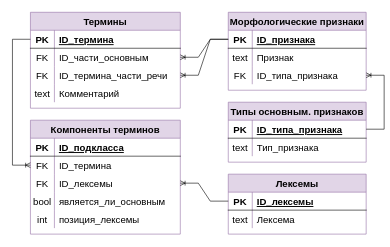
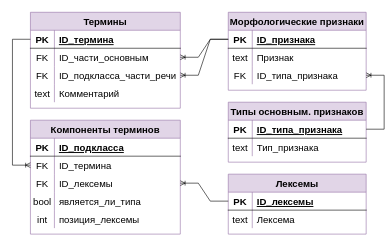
  <mxCell id="0" />
  <mxCell id="1" parent="0" />
  <mxCell id="2" value="Лексемы" style="shape=table;startSize=30;container=1;collapsible=1;childLayout=tableLayout;fixedRows=1;rowLines=0;fontStyle=1;align=center;resizeLast=1;fillColor=#e1d5e7;strokeColor=#9673a6;fontSize=16;" parent="1" vertex="1"><mxGeometry x="380" y="290" width="230" height="100" as="geometry" /></mxCell>
  <mxCell id="3" value="" style="shape=tableRow;horizontal=0;startSize=0;swimlaneHead=0;swimlaneBody=0;fillColor=none;collapsible=0;dropTarget=0;points=[[0,0.5],[1,0.5]];portConstraint=eastwest;top=0;left=0;right=0;bottom=1;fontSize=16;" parent="2" vertex="1"><mxGeometry y="30" width="230" height="30" as="geometry" /></mxCell>
  <mxCell id="4" value="PK" style="shape=partialRectangle;connectable=0;fillColor=none;top=0;left=0;bottom=0;right=0;fontStyle=1;overflow=hidden;fontSize=16;" parent="3" vertex="1"><mxGeometry width="40" height="30" as="geometry"><mxRectangle width="40" height="30" as="alternateBounds" /></mxGeometry></mxCell>
  <mxCell id="5" value="ID_лексемы" style="shape=partialRectangle;connectable=0;fillColor=none;top=0;left=0;bottom=0;right=0;align=left;spacingLeft=6;fontStyle=5;overflow=hidden;fontSize=16;" parent="3" vertex="1"><mxGeometry x="40" width="190" height="30" as="geometry"><mxRectangle width="190" height="30" as="alternateBounds" /></mxGeometry></mxCell>
  <mxCell id="6" value="" style="shape=tableRow;horizontal=0;startSize=0;swimlaneHead=0;swimlaneBody=0;fillColor=none;collapsible=0;dropTarget=0;points=[[0,0.5],[1,0.5]];portConstraint=eastwest;top=0;left=0;right=0;bottom=0;fontSize=16;" parent="2" vertex="1"><mxGeometry y="60" width="230" height="30" as="geometry" /></mxCell>
  <mxCell id="7" value="text" style="shape=partialRectangle;connectable=0;fillColor=none;top=0;left=0;bottom=0;right=0;editable=1;overflow=hidden;fontSize=16;" parent="6" vertex="1"><mxGeometry width="40" height="30" as="geometry"><mxRectangle width="40" height="30" as="alternateBounds" /></mxGeometry></mxCell>
  <mxCell id="8" value="Лексема" style="shape=partialRectangle;connectable=0;fillColor=none;top=0;left=0;bottom=0;right=0;align=left;spacingLeft=6;overflow=hidden;fontSize=16;" parent="6" vertex="1"><mxGeometry x="40" width="190" height="30" as="geometry"><mxRectangle width="190" height="30" as="alternateBounds" /></mxGeometry></mxCell>
  <mxCell id="9" value="Термины" style="shape=table;startSize=30;container=1;collapsible=1;childLayout=tableLayout;fixedRows=1;rowLines=0;fontStyle=1;align=center;resizeLast=1;fillColor=#e1d5e7;strokeColor=#9673a6;fontSize=16;" parent="1" vertex="1"><mxGeometry x="50" y="20" width="250" height="160" as="geometry" /></mxCell>
  <mxCell id="10" value="" style="shape=tableRow;horizontal=0;startSize=0;swimlaneHead=0;swimlaneBody=0;fillColor=none;collapsible=0;dropTarget=0;points=[[0,0.5],[1,0.5]];portConstraint=eastwest;top=0;left=0;right=0;bottom=1;fontSize=16;" parent="9" vertex="1"><mxGeometry y="30" width="250" height="30" as="geometry" /></mxCell>
  <mxCell id="11" value="PK" style="shape=partialRectangle;connectable=0;fillColor=none;top=0;left=0;bottom=0;right=0;fontStyle=1;overflow=hidden;fontSize=16;" parent="10" vertex="1"><mxGeometry width="40" height="30" as="geometry"><mxRectangle width="40" height="30" as="alternateBounds" /></mxGeometry></mxCell>
  <mxCell id="12" value="ID_термина" style="shape=partialRectangle;connectable=0;fillColor=none;top=0;left=0;bottom=0;right=0;align=left;spacingLeft=6;fontStyle=5;overflow=hidden;fontSize=16;" parent="10" vertex="1"><mxGeometry x="40" width="210" height="30" as="geometry"><mxRectangle width="210" height="30" as="alternateBounds" /></mxGeometry></mxCell>
  <mxCell id="13" value="" style="shape=tableRow;horizontal=0;startSize=0;swimlaneHead=0;swimlaneBody=0;fillColor=none;collapsible=0;dropTarget=0;points=[[0,0.5],[1,0.5]];portConstraint=eastwest;top=0;left=0;right=0;bottom=0;fontSize=16;" parent="9" vertex="1"><mxGeometry y="60" width="250" height="30" as="geometry" /></mxCell>
  <mxCell id="14" value="FK" style="shape=partialRectangle;connectable=0;fillColor=none;top=0;left=0;bottom=0;right=0;editable=1;overflow=hidden;fontSize=16;" parent="13" vertex="1"><mxGeometry width="40" height="30" as="geometry"><mxRectangle width="40" height="30" as="alternateBounds" /></mxGeometry></mxCell>
  <mxCell id="15" value="ID_части_основным" style="shape=partialRectangle;connectable=0;fillColor=none;top=0;left=0;bottom=0;right=0;align=left;spacingLeft=6;overflow=hidden;fontSize=16;" parent="13" vertex="1"><mxGeometry x="40" width="210" height="30" as="geometry"><mxRectangle width="210" height="30" as="alternateBounds" /></mxGeometry></mxCell>
  <mxCell id="16" value="" style="shape=tableRow;horizontal=0;startSize=0;swimlaneHead=0;swimlaneBody=0;fillColor=none;collapsible=0;dropTarget=0;points=[[0,0.5],[1,0.5]];portConstraint=eastwest;top=0;left=0;right=0;bottom=0;fontSize=16;" parent="9" vertex="1"><mxGeometry y="90" width="250" height="30" as="geometry" /></mxCell>
  <mxCell id="17" value="FK" style="shape=partialRectangle;connectable=0;fillColor=none;top=0;left=0;bottom=0;right=0;editable=1;overflow=hidden;fontSize=16;" parent="16" vertex="1"><mxGeometry width="40" height="30" as="geometry"><mxRectangle width="40" height="30" as="alternateBounds" /></mxGeometry></mxCell>
- <mxCell id="18" value="ID_термина_части_речи" style="shape=partialRectangle;connectable=0;fillColor=none;top=0;left=0;bottom=0;right=0;align=left;spacingLeft=6;overflow=hidden;fontSize=16;" parent="16" vertex="1"><mxGeometry x="40" width="210" height="30" as="geometry"><mxRectangle width="210" height="30" as="alternateBounds" /></mxGeometry></mxCell>
+ <mxCell id="18" value="ID_подкласса_части_речи" style="shape=partialRectangle;connectable=0;fillColor=none;top=0;left=0;bottom=0;right=0;align=left;spacingLeft=6;overflow=hidden;fontSize=16;" parent="16" vertex="1"><mxGeometry x="40" width="210" height="30" as="geometry"><mxRectangle width="210" height="30" as="alternateBounds" /></mxGeometry></mxCell>
  <mxCell id="19" value="" style="shape=tableRow;horizontal=0;startSize=0;swimlaneHead=0;swimlaneBody=0;fillColor=none;collapsible=0;dropTarget=0;points=[[0,0.5],[1,0.5]];portConstraint=eastwest;top=0;left=0;right=0;bottom=0;fontSize=16;" parent="9" vertex="1"><mxGeometry y="120" width="250" height="30" as="geometry" /></mxCell>
  <mxCell id="20" value="text" style="shape=partialRectangle;connectable=0;fillColor=none;top=0;left=0;bottom=0;right=0;editable=1;overflow=hidden;fontSize=16;" parent="19" vertex="1"><mxGeometry width="40" height="30" as="geometry"><mxRectangle width="40" height="30" as="alternateBounds" /></mxGeometry></mxCell>
  <mxCell id="21" value="Комментарий" style="shape=partialRectangle;connectable=0;fillColor=none;top=0;left=0;bottom=0;right=0;align=left;spacingLeft=6;overflow=hidden;fontSize=16;" parent="19" vertex="1"><mxGeometry x="40" width="210" height="30" as="geometry"><mxRectangle width="210" height="30" as="alternateBounds" /></mxGeometry></mxCell>
  <mxCell id="22" value="Морфологические признаки" style="shape=table;startSize=30;container=1;collapsible=1;childLayout=tableLayout;fixedRows=1;rowLines=0;fontStyle=1;align=center;resizeLast=1;fillColor=#e1d5e7;strokeColor=#9673a6;fontSize=16;" parent="1" vertex="1"><mxGeometry x="380" y="20" width="230" height="130" as="geometry"><mxRectangle x="540" y="-710" width="260" height="30" as="alternateBounds" /></mxGeometry></mxCell>
  <mxCell id="23" value="" style="shape=tableRow;horizontal=0;startSize=0;swimlaneHead=0;swimlaneBody=0;fillColor=none;collapsible=0;dropTarget=0;points=[[0,0.5],[1,0.5]];portConstraint=eastwest;top=0;left=0;right=0;bottom=1;fontSize=16;" parent="22" vertex="1"><mxGeometry y="30" width="230" height="30" as="geometry" /></mxCell>
  <mxCell id="24" value="PK" style="shape=partialRectangle;connectable=0;fillColor=none;top=0;left=0;bottom=0;right=0;fontStyle=1;overflow=hidden;fontSize=16;" parent="23" vertex="1"><mxGeometry width="40" height="30" as="geometry"><mxRectangle width="40" height="30" as="alternateBounds" /></mxGeometry></mxCell>
  <mxCell id="25" value="ID_признака" style="shape=partialRectangle;connectable=0;fillColor=none;top=0;left=0;bottom=0;right=0;align=left;spacingLeft=6;fontStyle=5;overflow=hidden;fontSize=16;" parent="23" vertex="1"><mxGeometry x="40" width="190" height="30" as="geometry"><mxRectangle width="190" height="30" as="alternateBounds" /></mxGeometry></mxCell>
  <mxCell id="26" value="" style="shape=tableRow;horizontal=0;startSize=0;swimlaneHead=0;swimlaneBody=0;fillColor=none;collapsible=0;dropTarget=0;points=[[0,0.5],[1,0.5]];portConstraint=eastwest;top=0;left=0;right=0;bottom=0;fontSize=16;" parent="22" vertex="1"><mxGeometry y="60" width="230" height="30" as="geometry" /></mxCell>
  <mxCell id="27" value="text" style="shape=partialRectangle;connectable=0;fillColor=none;top=0;left=0;bottom=0;right=0;editable=1;overflow=hidden;fontSize=16;" parent="26" vertex="1"><mxGeometry width="40" height="30" as="geometry"><mxRectangle width="40" height="30" as="alternateBounds" /></mxGeometry></mxCell>
  <mxCell id="28" value="Признак" style="shape=partialRectangle;connectable=0;fillColor=none;top=0;left=0;bottom=0;right=0;align=left;spacingLeft=6;overflow=hidden;fontSize=16;" parent="26" vertex="1"><mxGeometry x="40" width="190" height="30" as="geometry"><mxRectangle width="190" height="30" as="alternateBounds" /></mxGeometry></mxCell>
  <mxCell id="29" value="" style="shape=tableRow;horizontal=0;startSize=0;swimlaneHead=0;swimlaneBody=0;fillColor=none;collapsible=0;dropTarget=0;points=[[0,0.5],[1,0.5]];portConstraint=eastwest;top=0;left=0;right=0;bottom=0;fontSize=16;" parent="22" vertex="1"><mxGeometry y="90" width="230" height="30" as="geometry" /></mxCell>
  <mxCell id="30" value="FK" style="shape=partialRectangle;connectable=0;fillColor=none;top=0;left=0;bottom=0;right=0;editable=1;overflow=hidden;fontSize=16;" parent="29" vertex="1"><mxGeometry width="40" height="30" as="geometry"><mxRectangle width="40" height="30" as="alternateBounds" /></mxGeometry></mxCell>
  <mxCell id="31" value="ID_типа_признака" style="shape=partialRectangle;connectable=0;fillColor=none;top=0;left=0;bottom=0;right=0;align=left;spacingLeft=6;overflow=hidden;fontSize=16;" parent="29" vertex="1"><mxGeometry x="40" width="190" height="30" as="geometry"><mxRectangle width="190" height="30" as="alternateBounds" /></mxGeometry></mxCell>
  <mxCell id="32" value="Типы основным. признаков" style="shape=table;startSize=30;container=1;collapsible=1;childLayout=tableLayout;fixedRows=1;rowLines=0;fontStyle=1;align=center;resizeLast=1;fillColor=#e1d5e7;strokeColor=#9673a6;fontSize=16;" parent="1" vertex="1"><mxGeometry x="380" y="170" width="230" height="100" as="geometry" /></mxCell>
  <mxCell id="33" value="" style="shape=tableRow;horizontal=0;startSize=0;swimlaneHead=0;swimlaneBody=0;fillColor=none;collapsible=0;dropTarget=0;points=[[0,0.5],[1,0.5]];portConstraint=eastwest;top=0;left=0;right=0;bottom=1;fontSize=16;" parent="32" vertex="1"><mxGeometry y="30" width="230" height="30" as="geometry" /></mxCell>
  <mxCell id="34" value="PK" style="shape=partialRectangle;connectable=0;fillColor=none;top=0;left=0;bottom=0;right=0;fontStyle=1;overflow=hidden;fontSize=16;" parent="33" vertex="1"><mxGeometry width="40" height="30" as="geometry"><mxRectangle width="40" height="30" as="alternateBounds" /></mxGeometry></mxCell>
  <mxCell id="35" value="ID_типа_признака" style="shape=partialRectangle;connectable=0;fillColor=none;top=0;left=0;bottom=0;right=0;align=left;spacingLeft=6;fontStyle=5;overflow=hidden;fontSize=16;" parent="33" vertex="1"><mxGeometry x="40" width="190" height="30" as="geometry"><mxRectangle width="190" height="30" as="alternateBounds" /></mxGeometry></mxCell>
  <mxCell id="36" value="" style="shape=tableRow;horizontal=0;startSize=0;swimlaneHead=0;swimlaneBody=0;fillColor=none;collapsible=0;dropTarget=0;points=[[0,0.5],[1,0.5]];portConstraint=eastwest;top=0;left=0;right=0;bottom=0;fontSize=16;" parent="32" vertex="1"><mxGeometry y="60" width="230" height="30" as="geometry" /></mxCell>
  <mxCell id="37" value="text" style="shape=partialRectangle;connectable=0;fillColor=none;top=0;left=0;bottom=0;right=0;editable=1;overflow=hidden;fontSize=16;" parent="36" vertex="1"><mxGeometry width="40" height="30" as="geometry"><mxRectangle width="40" height="30" as="alternateBounds" /></mxGeometry></mxCell>
  <mxCell id="38" value="Тип_признака" style="shape=partialRectangle;connectable=0;fillColor=none;top=0;left=0;bottom=0;right=0;align=left;spacingLeft=6;overflow=hidden;fontSize=16;" parent="36" vertex="1"><mxGeometry x="40" width="190" height="30" as="geometry"><mxRectangle width="190" height="30" as="alternateBounds" /></mxGeometry></mxCell>
  <mxCell id="39" value="" style="edgeStyle=entityRelationEdgeStyle;fontSize=16;html=1;endArrow=ERoneToMany;rounded=0;" parent="1" source="23" target="13" edge="1"><mxGeometry width="100" height="100" relative="1" as="geometry"><mxPoint x="55" y="950" as="sourcePoint" /><mxPoint x="425" y="605" as="targetPoint" /></mxGeometry></mxCell>
  <mxCell id="40" value="" style="edgeStyle=entityRelationEdgeStyle;fontSize=16;html=1;endArrow=ERoneToMany;rounded=0;" parent="1" source="23" target="16" edge="1"><mxGeometry width="100" height="100" relative="1" as="geometry"><mxPoint x="155" y="700" as="sourcePoint" /><mxPoint x="425" y="575" as="targetPoint" /></mxGeometry></mxCell>
  <mxCell id="41" value="" style="edgeStyle=entityRelationEdgeStyle;fontSize=16;html=1;endArrow=ERoneToMany;rounded=0;" parent="1" source="33" target="29" edge="1"><mxGeometry width="100" height="100" relative="1" as="geometry"><mxPoint x="360" y="290" as="sourcePoint" /><mxPoint x="460" y="190" as="targetPoint" /></mxGeometry></mxCell>
  <mxCell id="42" value="Компоненты терминов" style="shape=table;startSize=30;container=1;collapsible=1;childLayout=tableLayout;fixedRows=1;rowLines=0;fontStyle=1;align=center;resizeLast=1;fillColor=#e1d5e7;strokeColor=#9673a6;fontSize=16;" parent="1" vertex="1"><mxGeometry x="50" y="200" width="250" height="190" as="geometry" /></mxCell>
  <mxCell id="43" value="" style="shape=tableRow;horizontal=0;startSize=0;swimlaneHead=0;swimlaneBody=0;fillColor=none;collapsible=0;dropTarget=0;points=[[0,0.5],[1,0.5]];portConstraint=eastwest;top=0;left=0;right=0;bottom=1;fontSize=16;" parent="42" vertex="1"><mxGeometry y="30" width="250" height="30" as="geometry" /></mxCell>
  <mxCell id="44" value="PK" style="shape=partialRectangle;connectable=0;fillColor=none;top=0;left=0;bottom=0;right=0;fontStyle=1;overflow=hidden;fontSize=16;" parent="43" vertex="1"><mxGeometry width="40" height="30" as="geometry"><mxRectangle width="40" height="30" as="alternateBounds" /></mxGeometry></mxCell>
  <mxCell id="45" value="ID_подкласса" style="shape=partialRectangle;connectable=0;fillColor=none;top=0;left=0;bottom=0;right=0;align=left;spacingLeft=6;fontStyle=5;overflow=hidden;fontSize=16;" parent="43" vertex="1"><mxGeometry x="40" width="210" height="30" as="geometry"><mxRectangle width="210" height="30" as="alternateBounds" /></mxGeometry></mxCell>
  <mxCell id="46" value="" style="shape=tableRow;horizontal=0;startSize=0;swimlaneHead=0;swimlaneBody=0;fillColor=none;collapsible=0;dropTarget=0;points=[[0,0.5],[1,0.5]];portConstraint=eastwest;top=0;left=0;right=0;bottom=0;fontSize=16;" parent="42" vertex="1"><mxGeometry y="60" width="250" height="30" as="geometry" /></mxCell>
  <mxCell id="47" value="FK" style="shape=partialRectangle;connectable=0;fillColor=none;top=0;left=0;bottom=0;right=0;editable=1;overflow=hidden;fontSize=16;" parent="46" vertex="1"><mxGeometry width="40" height="30" as="geometry"><mxRectangle width="40" height="30" as="alternateBounds" /></mxGeometry></mxCell>
  <mxCell id="48" value="ID_термина" style="shape=partialRectangle;connectable=0;fillColor=none;top=0;left=0;bottom=0;right=0;align=left;spacingLeft=6;overflow=hidden;fontSize=16;" parent="46" vertex="1"><mxGeometry x="40" width="210" height="30" as="geometry"><mxRectangle width="210" height="30" as="alternateBounds" /></mxGeometry></mxCell>
  <mxCell id="49" value="" style="shape=tableRow;horizontal=0;startSize=0;swimlaneHead=0;swimlaneBody=0;fillColor=none;collapsible=0;dropTarget=0;points=[[0,0.5],[1,0.5]];portConstraint=eastwest;top=0;left=0;right=0;bottom=0;fontSize=16;" parent="42" vertex="1"><mxGeometry y="90" width="250" height="30" as="geometry" /></mxCell>
  <mxCell id="50" value="FK" style="shape=partialRectangle;connectable=0;fillColor=none;top=0;left=0;bottom=0;right=0;editable=1;overflow=hidden;fontSize=16;" parent="49" vertex="1"><mxGeometry width="40" height="30" as="geometry"><mxRectangle width="40" height="30" as="alternateBounds" /></mxGeometry></mxCell>
  <mxCell id="51" value="ID_лексемы" style="shape=partialRectangle;connectable=0;fillColor=none;top=0;left=0;bottom=0;right=0;align=left;spacingLeft=6;overflow=hidden;fontSize=16;" parent="49" vertex="1"><mxGeometry x="40" width="210" height="30" as="geometry"><mxRectangle width="210" height="30" as="alternateBounds" /></mxGeometry></mxCell>
  <mxCell id="52" value="" style="shape=tableRow;horizontal=0;startSize=0;swimlaneHead=0;swimlaneBody=0;fillColor=none;collapsible=0;dropTarget=0;points=[[0,0.5],[1,0.5]];portConstraint=eastwest;top=0;left=0;right=0;bottom=0;fontSize=16;" parent="42" vertex="1"><mxGeometry y="120" width="250" height="30" as="geometry" /></mxCell>
  <mxCell id="53" value="bool" style="shape=partialRectangle;connectable=0;fillColor=none;top=0;left=0;bottom=0;right=0;editable=1;overflow=hidden;fontSize=16;" parent="52" vertex="1"><mxGeometry width="40" height="30" as="geometry"><mxRectangle width="40" height="30" as="alternateBounds" /></mxGeometry></mxCell>
- <mxCell id="54" value="является_ли_основным" style="shape=partialRectangle;connectable=0;fillColor=none;top=0;left=0;bottom=0;right=0;align=left;spacingLeft=6;overflow=hidden;fontSize=16;" parent="52" vertex="1"><mxGeometry x="40" width="210" height="30" as="geometry"><mxRectangle width="210" height="30" as="alternateBounds" /></mxGeometry></mxCell>
+ <mxCell id="54" value="является_ли_типа" style="shape=partialRectangle;connectable=0;fillColor=none;top=0;left=0;bottom=0;right=0;align=left;spacingLeft=6;overflow=hidden;fontSize=16;" parent="52" vertex="1"><mxGeometry x="40" width="210" height="30" as="geometry"><mxRectangle width="210" height="30" as="alternateBounds" /></mxGeometry></mxCell>
  <mxCell id="55" value="" style="shape=tableRow;horizontal=0;startSize=0;swimlaneHead=0;swimlaneBody=0;fillColor=none;collapsible=0;dropTarget=0;points=[[0,0.5],[1,0.5]];portConstraint=eastwest;top=0;left=0;right=0;bottom=0;fontSize=16;" parent="42" vertex="1"><mxGeometry y="150" width="250" height="30" as="geometry" /></mxCell>
  <mxCell id="56" value="int" style="shape=partialRectangle;connectable=0;fillColor=none;top=0;left=0;bottom=0;right=0;editable=1;overflow=hidden;fontSize=16;" parent="55" vertex="1"><mxGeometry width="40" height="30" as="geometry"><mxRectangle width="40" height="30" as="alternateBounds" /></mxGeometry></mxCell>
  <mxCell id="57" value="позиция_лексемы" style="shape=partialRectangle;connectable=0;fillColor=none;top=0;left=0;bottom=0;right=0;align=left;spacingLeft=6;overflow=hidden;fontSize=16;" parent="55" vertex="1"><mxGeometry x="40" width="210" height="30" as="geometry"><mxRectangle width="210" height="30" as="alternateBounds" /></mxGeometry></mxCell>
  <mxCell id="58" value="" style="edgeStyle=orthogonalEdgeStyle;fontSize=16;html=1;endArrow=ERoneToMany;rounded=0;entryX=0;entryY=0.5;entryDx=0;entryDy=0;" parent="1" source="10" target="46" edge="1"><mxGeometry width="100" height="100" relative="1" as="geometry"><mxPoint x="350" y="500" as="sourcePoint" /><mxPoint x="450" y="400" as="targetPoint" /><Array as="points"><mxPoint x="20" y="65" /><mxPoint x="20" y="275" /></Array></mxGeometry></mxCell>
  <mxCell id="59" value="" style="edgeStyle=entityRelationEdgeStyle;fontSize=16;html=1;endArrow=ERoneToMany;rounded=0;" parent="1" source="3" target="49" edge="1"><mxGeometry width="100" height="100" relative="1" as="geometry"><mxPoint x="350" y="500" as="sourcePoint" /><mxPoint x="450" y="400" as="targetPoint" /></mxGeometry></mxCell>
